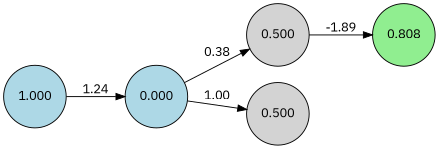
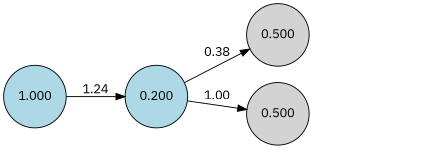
  digraph {
    fontname="IBM Plex Sans"
    rankdir=LR
    node [fillcolor=lightblue fontname="IBM Plex Sans" shape=circle style=filled]
    edge [fontname="IBM Plex Sans"]
-   n1 [label=0.000]
+   n1 [label=0.200]
    n2 [fillcolor=lightgray label=0.500]
    n3 [fillcolor=lightgray label=0.500]
-   n4 [fillcolor=lightgreen label=0.808]
    n5 [label=1.000]
    n1 -> n2 [label=0.38]
    n1 -> n3 [label=1.00]
-   n2 -> n4 [label=-1.89]
    n5 -> n1 [label=1.24]
  }
